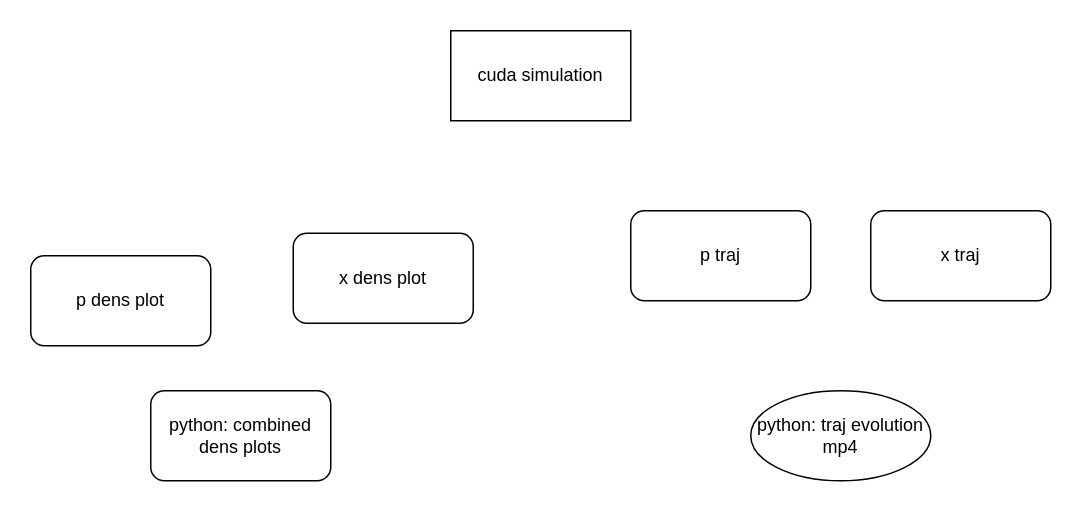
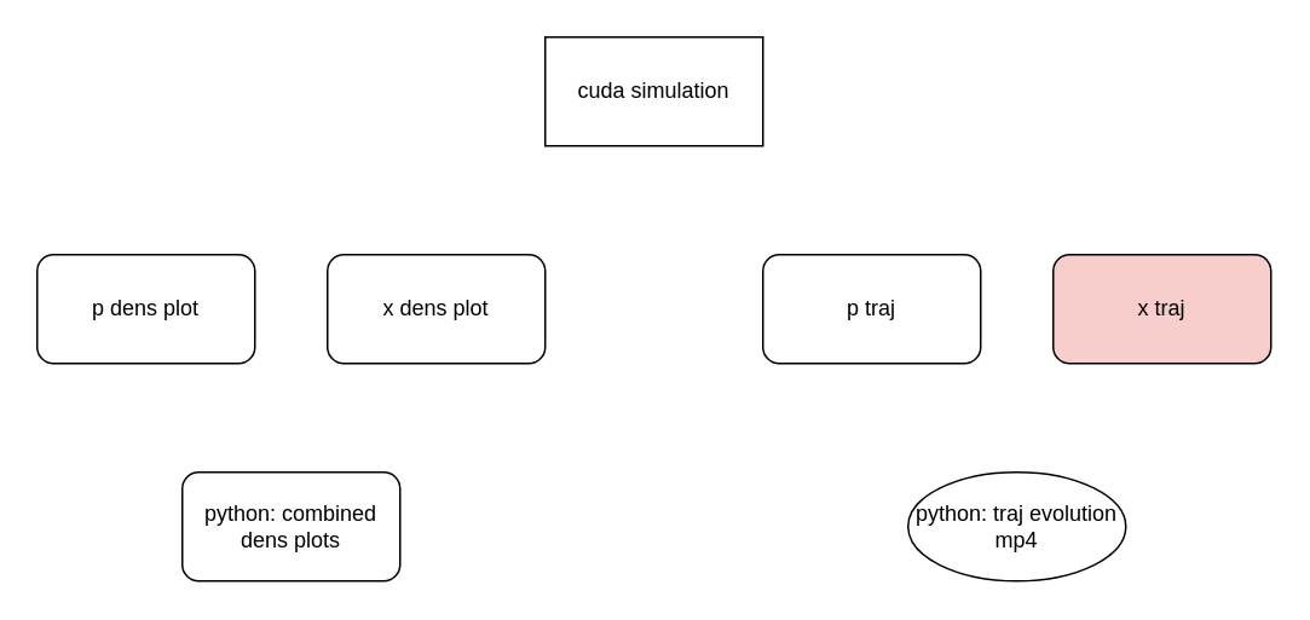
  <mxCell id="0" />
  <mxCell id="1" parent="0" />
  <mxCell id="2" value="cuda simulation" style="rounded=0;whiteSpace=wrap;html=1;" vertex="1" parent="1"><mxGeometry x="300" y="20" width="120" height="60" as="geometry" /></mxCell>
- <mxCell id="3" value="x dens plot" style="rounded=1;whiteSpace=wrap;html=1;" vertex="1" parent="1"><mxGeometry x="195" y="155" width="120" height="60" as="geometry" /></mxCell>
- <mxCell id="4" value="x traj" style="rounded=1;whiteSpace=wrap;html=1;" vertex="1" parent="1"><mxGeometry x="580" y="140" width="120" height="60" as="geometry" /></mxCell>
+ <mxCell id="3" value="x dens plot" style="rounded=1;whiteSpace=wrap;html=1;" vertex="1" parent="1"><mxGeometry x="180" y="140" width="120" height="60" as="geometry" /></mxCell>
+ <mxCell id="4" value="x traj" style="rounded=1;whiteSpace=wrap;html=1;fillColor=#f8cecc;" vertex="1" parent="1"><mxGeometry x="580" y="140" width="120" height="60" as="geometry" /></mxCell>
  <mxCell id="5" value="p traj" style="rounded=1;whiteSpace=wrap;html=1;" vertex="1" parent="1"><mxGeometry x="420" y="140" width="120" height="60" as="geometry" /></mxCell>
- <mxCell id="6" value="p dens plot" style="rounded=1;whiteSpace=wrap;html=1;" vertex="1" parent="1"><mxGeometry x="20" y="170" width="120" height="60" as="geometry" /></mxCell>
+ <mxCell id="6" value="p dens plot" style="rounded=1;whiteSpace=wrap;html=1;" vertex="1" parent="1"><mxGeometry x="20" y="140" width="120" height="60" as="geometry" /></mxCell>
  <mxCell id="7" value="python: combined dens plots" style="rounded=1;whiteSpace=wrap;html=1;" vertex="1" parent="1"><mxGeometry x="100" y="260" width="120" height="60" as="geometry" /></mxCell>
  <mxCell id="8" value="python: traj evolution mp4" style="ellipse;whiteSpace=wrap;html=1;" vertex="1" parent="1"><mxGeometry x="500" y="260" width="120" height="60" as="geometry" /></mxCell>
